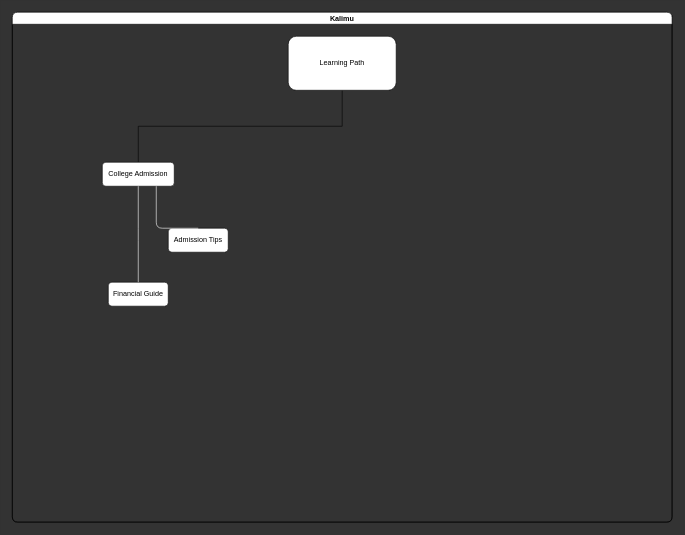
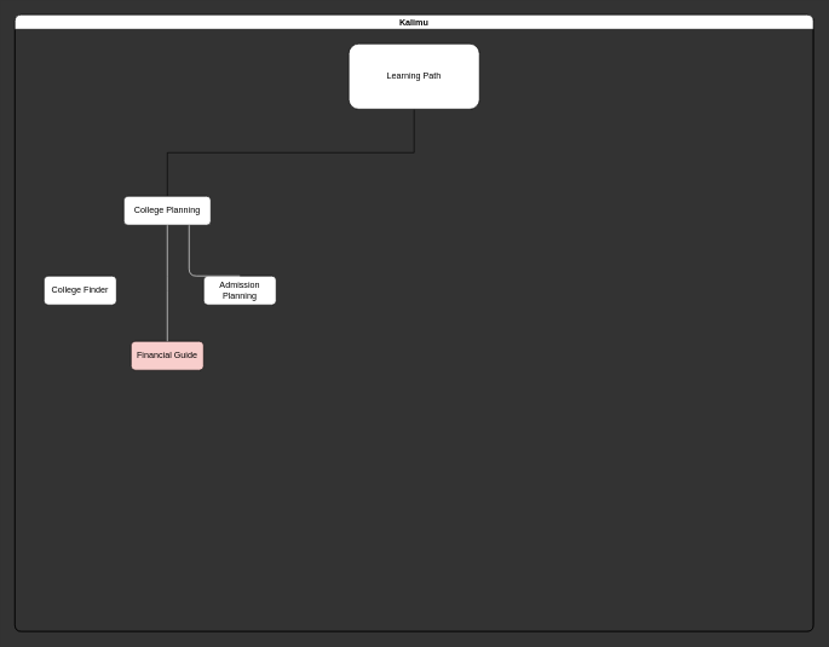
  <mxCell id="0" />
  <mxCell id="1" parent="0" />
  <mxCell id="2" value="Kalimu" style="swimlane;startSize=20;horizontal=1;containerType=tree;rounded=1;comic=0;sketch=0;fillStyle=solid;strokeWidth=1;" vertex="1" parent="1"><mxGeometry width="1100" height="850" as="geometry" x="20" y="20" /></mxCell>
  <mxCell id="3" value="Learning Path" style="whiteSpace=wrap;html=1;treeFolding=1;treeMoving=1;newEdgeStyle={&quot;edgeStyle&quot;:&quot;elbowEdgeStyle&quot;,&quot;startArrow&quot;:&quot;none&quot;,&quot;endArrow&quot;:&quot;none&quot;};rounded=1;comic=0;sketch=0;fillStyle=solid;strokeWidth=1;" vertex="1" parent="2"><mxGeometry x="490" y="60" width="120" height="40" as="geometry" /></mxCell>
  <mxCell id="4" value="Kalimu" style="swimlane;startSize=20;horizontal=1;containerType=tree;rounded=1;comic=0;sketch=0;fillStyle=solid;strokeWidth=1;" vertex="1" parent="2"><mxGeometry width="1100" height="850" as="geometry" /></mxCell>
  <mxCell id="5" value="" style="edgeStyle=elbowEdgeStyle;elbow=vertical;sourcePerimeterSpacing=0;targetPerimeterSpacing=0;startArrow=none;endArrow=none;rounded=0;curved=0;sketch=0;strokeWidth=1;" edge="1" parent="4" source="6" target="7"><mxGeometry relative="1" as="geometry" /></mxCell>
  <mxCell id="6" value="Learning Path" style="whiteSpace=wrap;html=1;treeFolding=1;treeMoving=1;newEdgeStyle={&quot;edgeStyle&quot;:&quot;elbowEdgeStyle&quot;,&quot;startArrow&quot;:&quot;none&quot;,&quot;endArrow&quot;:&quot;none&quot;};rounded=1;comic=0;sketch=0;fillStyle=solid;strokeWidth=1;" vertex="1" parent="4"><mxGeometry x="460" y="40" width="180" height="90" as="geometry" /></mxCell>
- <mxCell id="7" value="College Admission" style="whiteSpace=wrap;html=1;treeFolding=1;treeMoving=1;newEdgeStyle={&quot;edgeStyle&quot;:&quot;elbowEdgeStyle&quot;,&quot;startArrow&quot;:&quot;none&quot;,&quot;endArrow&quot;:&quot;none&quot;};rounded=1;comic=0;sketch=0;fillStyle=solid;strokeWidth=1;" vertex="1" parent="4"><mxGeometry x="150" y="250" width="120" height="40" as="geometry" /></mxCell>
- <mxCell id="9" value="Financial Guide&lt;br&gt;" style="whiteSpace=wrap;html=1;align=center;verticalAlign=middle;treeFolding=1;treeMoving=1;newEdgeStyle={&quot;edgeStyle&quot;:&quot;elbowEdgeStyle&quot;,&quot;startArrow&quot;:&quot;none&quot;,&quot;endArrow&quot;:&quot;none&quot;};rounded=1;comic=0;sketch=0;fillStyle=solid;strokeWidth=1;" vertex="1" parent="4"><mxGeometry x="160" y="450" width="100" height="40" as="geometry" /></mxCell>
+ <mxCell id="7" value="College Planning" style="whiteSpace=wrap;html=1;treeFolding=1;treeMoving=1;newEdgeStyle={&quot;edgeStyle&quot;:&quot;elbowEdgeStyle&quot;,&quot;startArrow&quot;:&quot;none&quot;,&quot;endArrow&quot;:&quot;none&quot;};rounded=1;comic=0;sketch=0;fillStyle=solid;strokeWidth=1;" vertex="1" parent="4"><mxGeometry x="150" y="250" width="120" height="40" as="geometry" /></mxCell>
+ <mxCell id="8" value="College Finder" style="whiteSpace=wrap;html=1;align=center;verticalAlign=middle;treeFolding=1;treeMoving=1;newEdgeStyle={&quot;edgeStyle&quot;:&quot;elbowEdgeStyle&quot;,&quot;startArrow&quot;:&quot;none&quot;,&quot;endArrow&quot;:&quot;none&quot;};rounded=1;comic=0;sketch=0;fillStyle=solid;strokeWidth=1;" vertex="1" parent="4"><mxGeometry x="40" y="360" width="100" height="40" as="geometry" /></mxCell>
+ <mxCell id="9" value="Financial Guide&lt;br&gt;" style="whiteSpace=wrap;html=1;align=center;verticalAlign=middle;treeFolding=1;treeMoving=1;newEdgeStyle={&quot;edgeStyle&quot;:&quot;elbowEdgeStyle&quot;,&quot;startArrow&quot;:&quot;none&quot;,&quot;endArrow&quot;:&quot;none&quot;};rounded=1;comic=0;sketch=0;fillStyle=solid;strokeWidth=1;fillColor=#f8cecc;" vertex="1" parent="4"><mxGeometry x="160" y="450" width="100" height="40" as="geometry" /></mxCell>
  <mxCell id="10" style="edgeStyle=elbowEdgeStyle;sketch=0;html=1;startArrow=none;endArrow=none;strokeColor=#FFFFFF;strokeWidth=1;entryX=0.5;entryY=0;entryDx=0;entryDy=0;exitX=0.5;exitY=1;exitDx=0;exitDy=0;" edge="1" parent="4" source="7" target="9"><mxGeometry relative="1" as="geometry"><mxPoint x="220" y="290" as="sourcePoint" /><mxPoint x="190" y="440" as="targetPoint" /><Array as="points"><mxPoint x="210" y="370" /></Array></mxGeometry></mxCell>
- <mxCell id="11" value="Admission Tips" style="whiteSpace=wrap;html=1;align=center;verticalAlign=middle;treeFolding=1;treeMoving=1;newEdgeStyle={&quot;edgeStyle&quot;:&quot;elbowEdgeStyle&quot;,&quot;startArrow&quot;:&quot;none&quot;,&quot;endArrow&quot;:&quot;none&quot;};rounded=1;comic=0;sketch=0;fillStyle=solid;strokeWidth=1;" vertex="1" parent="4"><mxGeometry x="260" y="360" width="100" height="40" as="geometry" /></mxCell>
+ <mxCell id="11" value="Admission Planning" style="whiteSpace=wrap;html=1;align=center;verticalAlign=middle;treeFolding=1;treeMoving=1;newEdgeStyle={&quot;edgeStyle&quot;:&quot;elbowEdgeStyle&quot;,&quot;startArrow&quot;:&quot;none&quot;,&quot;endArrow&quot;:&quot;none&quot;};rounded=1;comic=0;sketch=0;fillStyle=solid;strokeWidth=1;" vertex="1" parent="4"><mxGeometry x="260" y="360" width="100" height="40" as="geometry" /></mxCell>
  <mxCell id="12" style="edgeStyle=elbowEdgeStyle;sketch=0;html=1;startArrow=none;endArrow=none;strokeColor=#FFFFFF;strokeWidth=1;entryX=0.5;entryY=0;entryDx=0;entryDy=0;exitX=0.75;exitY=1;exitDx=0;exitDy=0;" edge="1" parent="4" source="7" target="11"><mxGeometry relative="1" as="geometry"><mxPoint x="210" y="290" as="sourcePoint" /><mxPoint x="210" y="450" as="targetPoint" /><Array as="points"><mxPoint x="240" y="330" /></Array></mxGeometry></mxCell>
